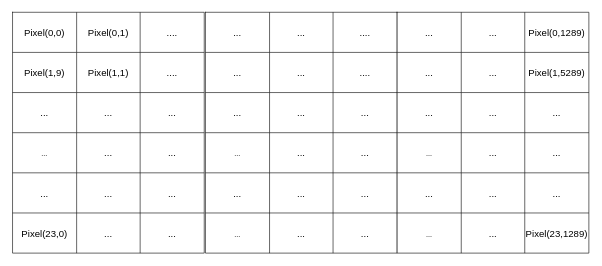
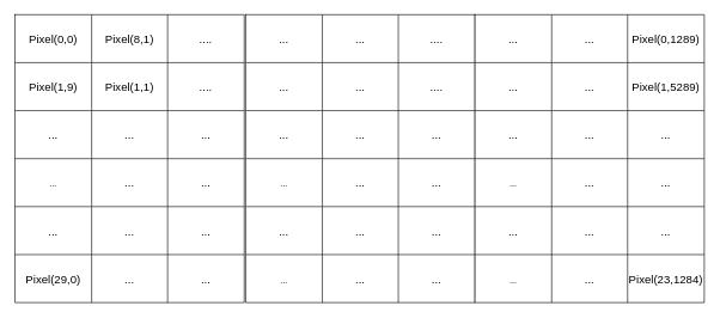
  <mxCell id="0" />
  <mxCell id="1" parent="0" />
  <mxCell id="2" value="" style="shape=table;startSize=0;container=1;collapsible=0;childLayout=tableLayout;fontSize=16;shadow=0;" vertex="1" parent="1"><mxGeometry x="342" y="20" width="320" height="402" as="geometry" /></mxCell>
  <mxCell id="3" value="" style="shape=tableRow;horizontal=0;startSize=0;swimlaneHead=0;swimlaneBody=0;strokeColor=inherit;top=0;left=0;bottom=0;right=0;collapsible=0;dropTarget=0;fillColor=none;points=[[0,0.5],[1,0.5]];portConstraint=eastwest;fontSize=16;" vertex="1" parent="2"><mxGeometry width="320" height="67" as="geometry" /></mxCell>
  <mxCell id="4" value="..." style="shape=partialRectangle;html=1;whiteSpace=wrap;connectable=0;strokeColor=inherit;overflow=hidden;fillColor=none;top=0;left=0;bottom=0;right=0;pointerEvents=1;fontSize=16;" vertex="1" parent="3"><mxGeometry width="107" height="67" as="geometry"><mxRectangle width="107" height="67" as="alternateBounds" /></mxGeometry></mxCell>
  <mxCell id="5" value="..." style="shape=partialRectangle;html=1;whiteSpace=wrap;connectable=0;strokeColor=inherit;overflow=hidden;fillColor=none;top=0;left=0;bottom=0;right=0;pointerEvents=1;fontSize=16;" vertex="1" parent="3"><mxGeometry x="107" width="106" height="67" as="geometry"><mxRectangle width="106" height="67" as="alternateBounds" /></mxGeometry></mxCell>
  <mxCell id="6" value="...." style="shape=partialRectangle;html=1;whiteSpace=wrap;connectable=0;strokeColor=inherit;overflow=hidden;fillColor=none;top=0;left=0;bottom=0;right=0;pointerEvents=1;fontSize=16;" vertex="1" parent="3"><mxGeometry x="213" width="107" height="67" as="geometry"><mxRectangle width="107" height="67" as="alternateBounds" /></mxGeometry></mxCell>
  <mxCell id="7" value="" style="shape=tableRow;horizontal=0;startSize=0;swimlaneHead=0;swimlaneBody=0;strokeColor=inherit;top=0;left=0;bottom=0;right=0;collapsible=0;dropTarget=0;fillColor=none;points=[[0,0.5],[1,0.5]];portConstraint=eastwest;fontSize=16;" vertex="1" parent="2"><mxGeometry y="67" width="320" height="67" as="geometry" /></mxCell>
  <mxCell id="8" value="..." style="shape=partialRectangle;html=1;whiteSpace=wrap;connectable=0;strokeColor=inherit;overflow=hidden;fillColor=none;top=0;left=0;bottom=0;right=0;pointerEvents=1;fontSize=16;" vertex="1" parent="7"><mxGeometry width="107" height="67" as="geometry"><mxRectangle width="107" height="67" as="alternateBounds" /></mxGeometry></mxCell>
  <mxCell id="9" value="..." style="shape=partialRectangle;html=1;whiteSpace=wrap;connectable=0;strokeColor=inherit;overflow=hidden;fillColor=none;top=0;left=0;bottom=0;right=0;pointerEvents=1;fontSize=16;" vertex="1" parent="7"><mxGeometry x="107" width="106" height="67" as="geometry"><mxRectangle width="106" height="67" as="alternateBounds" /></mxGeometry></mxCell>
  <mxCell id="10" value="...." style="shape=partialRectangle;html=1;whiteSpace=wrap;connectable=0;strokeColor=inherit;overflow=hidden;fillColor=none;top=0;left=0;bottom=0;right=0;pointerEvents=1;fontSize=16;" vertex="1" parent="7"><mxGeometry x="213" width="107" height="67" as="geometry"><mxRectangle width="107" height="67" as="alternateBounds" /></mxGeometry></mxCell>
  <mxCell id="11" value="" style="shape=tableRow;horizontal=0;startSize=0;swimlaneHead=0;swimlaneBody=0;strokeColor=inherit;top=0;left=0;bottom=0;right=0;collapsible=0;dropTarget=0;fillColor=none;points=[[0,0.5],[1,0.5]];portConstraint=eastwest;fontSize=16;" vertex="1" parent="2"><mxGeometry y="134" width="320" height="67" as="geometry" /></mxCell>
  <mxCell id="12" value="..." style="shape=partialRectangle;html=1;whiteSpace=wrap;connectable=0;strokeColor=inherit;overflow=hidden;fillColor=none;top=0;left=0;bottom=0;right=0;pointerEvents=1;fontSize=16;" vertex="1" parent="11"><mxGeometry width="107" height="67" as="geometry"><mxRectangle width="107" height="67" as="alternateBounds" /></mxGeometry></mxCell>
  <mxCell id="13" value="..." style="shape=partialRectangle;html=1;whiteSpace=wrap;connectable=0;strokeColor=inherit;overflow=hidden;fillColor=none;top=0;left=0;bottom=0;right=0;pointerEvents=1;fontSize=16;" vertex="1" parent="11"><mxGeometry x="107" width="106" height="67" as="geometry"><mxRectangle width="106" height="67" as="alternateBounds" /></mxGeometry></mxCell>
  <mxCell id="14" value="..." style="shape=partialRectangle;html=1;whiteSpace=wrap;connectable=0;strokeColor=inherit;overflow=hidden;fillColor=none;top=0;left=0;bottom=0;right=0;pointerEvents=1;fontSize=16;" vertex="1" parent="11"><mxGeometry x="213" width="107" height="67" as="geometry"><mxRectangle width="107" height="67" as="alternateBounds" /></mxGeometry></mxCell>
  <mxCell id="15" value="" style="shape=tableRow;horizontal=0;startSize=0;swimlaneHead=0;swimlaneBody=0;strokeColor=inherit;top=0;left=0;bottom=0;right=0;collapsible=0;dropTarget=0;fillColor=none;points=[[0,0.5],[1,0.5]];portConstraint=eastwest;fontSize=16;" vertex="1" parent="2"><mxGeometry y="201" width="320" height="67" as="geometry" /></mxCell>
  <mxCell id="16" value="&lt;font style=&quot;font-size: 12px;&quot;&gt;...&lt;/font&gt;" style="shape=partialRectangle;html=1;whiteSpace=wrap;connectable=0;strokeColor=inherit;overflow=hidden;fillColor=none;top=0;left=0;bottom=0;right=0;pointerEvents=1;fontSize=16;" vertex="1" parent="15"><mxGeometry width="107" height="67" as="geometry"><mxRectangle width="107" height="67" as="alternateBounds" /></mxGeometry></mxCell>
  <mxCell id="17" value="..." style="shape=partialRectangle;html=1;whiteSpace=wrap;connectable=0;strokeColor=inherit;overflow=hidden;fillColor=none;top=0;left=0;bottom=0;right=0;pointerEvents=1;fontSize=16;" vertex="1" parent="15"><mxGeometry x="107" width="106" height="67" as="geometry"><mxRectangle width="106" height="67" as="alternateBounds" /></mxGeometry></mxCell>
  <mxCell id="18" value="..." style="shape=partialRectangle;html=1;whiteSpace=wrap;connectable=0;strokeColor=inherit;overflow=hidden;fillColor=none;top=0;left=0;bottom=0;right=0;pointerEvents=1;fontSize=16;" vertex="1" parent="15"><mxGeometry x="213" width="107" height="67" as="geometry"><mxRectangle width="107" height="67" as="alternateBounds" /></mxGeometry></mxCell>
  <mxCell id="19" value="" style="shape=tableRow;horizontal=0;startSize=0;swimlaneHead=0;swimlaneBody=0;strokeColor=inherit;top=0;left=0;bottom=0;right=0;collapsible=0;dropTarget=0;fillColor=none;points=[[0,0.5],[1,0.5]];portConstraint=eastwest;fontSize=16;" vertex="1" parent="2"><mxGeometry y="268" width="320" height="67" as="geometry" /></mxCell>
  <mxCell id="20" value="..." style="shape=partialRectangle;html=1;whiteSpace=wrap;connectable=0;strokeColor=inherit;overflow=hidden;fillColor=none;top=0;left=0;bottom=0;right=0;pointerEvents=1;fontSize=16;" vertex="1" parent="19"><mxGeometry width="107" height="67" as="geometry"><mxRectangle width="107" height="67" as="alternateBounds" /></mxGeometry></mxCell>
  <mxCell id="21" value="..." style="shape=partialRectangle;html=1;whiteSpace=wrap;connectable=0;strokeColor=inherit;overflow=hidden;fillColor=none;top=0;left=0;bottom=0;right=0;pointerEvents=1;fontSize=16;" vertex="1" parent="19"><mxGeometry x="107" width="106" height="67" as="geometry"><mxRectangle width="106" height="67" as="alternateBounds" /></mxGeometry></mxCell>
  <mxCell id="22" value="..." style="shape=partialRectangle;html=1;whiteSpace=wrap;connectable=0;strokeColor=inherit;overflow=hidden;fillColor=none;top=0;left=0;bottom=0;right=0;pointerEvents=1;fontSize=16;" vertex="1" parent="19"><mxGeometry x="213" width="107" height="67" as="geometry"><mxRectangle width="107" height="67" as="alternateBounds" /></mxGeometry></mxCell>
  <mxCell id="23" value="" style="shape=tableRow;horizontal=0;startSize=0;swimlaneHead=0;swimlaneBody=0;strokeColor=inherit;top=0;left=0;bottom=0;right=0;collapsible=0;dropTarget=0;fillColor=none;points=[[0,0.5],[1,0.5]];portConstraint=eastwest;fontSize=16;" vertex="1" parent="2"><mxGeometry y="335" width="320" height="67" as="geometry" /></mxCell>
  <mxCell id="24" value="&lt;font style=&quot;font-size: 12px;&quot;&gt;...&lt;/font&gt;" style="shape=partialRectangle;html=1;whiteSpace=wrap;connectable=0;strokeColor=inherit;overflow=hidden;fillColor=none;top=0;left=0;bottom=0;right=0;pointerEvents=1;fontSize=16;" vertex="1" parent="23"><mxGeometry width="107" height="67" as="geometry"><mxRectangle width="107" height="67" as="alternateBounds" /></mxGeometry></mxCell>
  <mxCell id="25" value="..." style="shape=partialRectangle;html=1;whiteSpace=wrap;connectable=0;strokeColor=inherit;overflow=hidden;fillColor=none;top=0;left=0;bottom=0;right=0;pointerEvents=1;fontSize=16;" vertex="1" parent="23"><mxGeometry x="107" width="106" height="67" as="geometry"><mxRectangle width="106" height="67" as="alternateBounds" /></mxGeometry></mxCell>
  <mxCell id="26" value="..." style="shape=partialRectangle;html=1;whiteSpace=wrap;connectable=0;strokeColor=inherit;overflow=hidden;fillColor=none;top=0;left=0;bottom=0;right=0;pointerEvents=1;fontSize=16;" vertex="1" parent="23"><mxGeometry x="213" width="107" height="67" as="geometry"><mxRectangle width="107" height="67" as="alternateBounds" /></mxGeometry></mxCell>
  <mxCell id="27" value="" style="shape=table;startSize=0;container=1;collapsible=0;childLayout=tableLayout;fontSize=16;" vertex="1" parent="1"><mxGeometry x="20" y="20" width="320" height="402" as="geometry" /></mxCell>
  <mxCell id="28" value="" style="shape=tableRow;horizontal=0;startSize=0;swimlaneHead=0;swimlaneBody=0;strokeColor=inherit;top=0;left=0;bottom=0;right=0;collapsible=0;dropTarget=0;fillColor=none;points=[[0,0.5],[1,0.5]];portConstraint=eastwest;fontSize=16;" vertex="1" parent="27"><mxGeometry width="320" height="67" as="geometry" /></mxCell>
  <mxCell id="29" value="Pixel(0,0)" style="shape=partialRectangle;html=1;whiteSpace=wrap;connectable=0;strokeColor=inherit;overflow=hidden;fillColor=none;top=0;left=0;bottom=0;right=0;pointerEvents=1;fontSize=16;" vertex="1" parent="28"><mxGeometry width="107" height="67" as="geometry"><mxRectangle width="107" height="67" as="alternateBounds" /></mxGeometry></mxCell>
- <mxCell id="30" value="Pixel(0,1)" style="shape=partialRectangle;html=1;whiteSpace=wrap;connectable=0;strokeColor=inherit;overflow=hidden;fillColor=none;top=0;left=0;bottom=0;right=0;pointerEvents=1;fontSize=16;" vertex="1" parent="28"><mxGeometry x="107" width="106" height="67" as="geometry"><mxRectangle width="106" height="67" as="alternateBounds" /></mxGeometry></mxCell>
+ <mxCell id="30" value="Pixel(8,1)" style="shape=partialRectangle;html=1;whiteSpace=wrap;connectable=0;strokeColor=inherit;overflow=hidden;fillColor=none;top=0;left=0;bottom=0;right=0;pointerEvents=1;fontSize=16;" vertex="1" parent="28"><mxGeometry x="107" width="106" height="67" as="geometry"><mxRectangle width="106" height="67" as="alternateBounds" /></mxGeometry></mxCell>
  <mxCell id="31" value="...." style="shape=partialRectangle;html=1;whiteSpace=wrap;connectable=0;strokeColor=inherit;overflow=hidden;fillColor=none;top=0;left=0;bottom=0;right=0;pointerEvents=1;fontSize=16;" vertex="1" parent="28"><mxGeometry x="213" width="107" height="67" as="geometry"><mxRectangle width="107" height="67" as="alternateBounds" /></mxGeometry></mxCell>
  <mxCell id="32" value="" style="shape=tableRow;horizontal=0;startSize=0;swimlaneHead=0;swimlaneBody=0;strokeColor=inherit;top=0;left=0;bottom=0;right=0;collapsible=0;dropTarget=0;fillColor=none;points=[[0,0.5],[1,0.5]];portConstraint=eastwest;fontSize=16;" vertex="1" parent="27"><mxGeometry y="67" width="320" height="67" as="geometry" /></mxCell>
  <mxCell id="33" value="Pixel(1,9)" style="shape=partialRectangle;html=1;whiteSpace=wrap;connectable=0;strokeColor=inherit;overflow=hidden;fillColor=none;top=0;left=0;bottom=0;right=0;pointerEvents=1;fontSize=16;" vertex="1" parent="32"><mxGeometry width="107" height="67" as="geometry"><mxRectangle width="107" height="67" as="alternateBounds" /></mxGeometry></mxCell>
  <mxCell id="34" value="Pixel(1,1)" style="shape=partialRectangle;html=1;whiteSpace=wrap;connectable=0;strokeColor=inherit;overflow=hidden;fillColor=none;top=0;left=0;bottom=0;right=0;pointerEvents=1;fontSize=16;" vertex="1" parent="32"><mxGeometry x="107" width="106" height="67" as="geometry"><mxRectangle width="106" height="67" as="alternateBounds" /></mxGeometry></mxCell>
  <mxCell id="35" value="...." style="shape=partialRectangle;html=1;whiteSpace=wrap;connectable=0;strokeColor=inherit;overflow=hidden;fillColor=none;top=0;left=0;bottom=0;right=0;pointerEvents=1;fontSize=16;" vertex="1" parent="32"><mxGeometry x="213" width="107" height="67" as="geometry"><mxRectangle width="107" height="67" as="alternateBounds" /></mxGeometry></mxCell>
  <mxCell id="36" value="" style="shape=tableRow;horizontal=0;startSize=0;swimlaneHead=0;swimlaneBody=0;strokeColor=inherit;top=0;left=0;bottom=0;right=0;collapsible=0;dropTarget=0;fillColor=none;points=[[0,0.5],[1,0.5]];portConstraint=eastwest;fontSize=16;" vertex="1" parent="27"><mxGeometry y="134" width="320" height="67" as="geometry" /></mxCell>
  <mxCell id="37" value="..." style="shape=partialRectangle;html=1;whiteSpace=wrap;connectable=0;strokeColor=inherit;overflow=hidden;fillColor=none;top=0;left=0;bottom=0;right=0;pointerEvents=1;fontSize=16;" vertex="1" parent="36"><mxGeometry width="107" height="67" as="geometry"><mxRectangle width="107" height="67" as="alternateBounds" /></mxGeometry></mxCell>
  <mxCell id="38" value="..." style="shape=partialRectangle;html=1;whiteSpace=wrap;connectable=0;strokeColor=inherit;overflow=hidden;fillColor=none;top=0;left=0;bottom=0;right=0;pointerEvents=1;fontSize=16;" vertex="1" parent="36"><mxGeometry x="107" width="106" height="67" as="geometry"><mxRectangle width="106" height="67" as="alternateBounds" /></mxGeometry></mxCell>
  <mxCell id="39" value="..." style="shape=partialRectangle;html=1;whiteSpace=wrap;connectable=0;strokeColor=inherit;overflow=hidden;fillColor=none;top=0;left=0;bottom=0;right=0;pointerEvents=1;fontSize=16;" vertex="1" parent="36"><mxGeometry x="213" width="107" height="67" as="geometry"><mxRectangle width="107" height="67" as="alternateBounds" /></mxGeometry></mxCell>
  <mxCell id="40" value="" style="shape=tableRow;horizontal=0;startSize=0;swimlaneHead=0;swimlaneBody=0;strokeColor=inherit;top=0;left=0;bottom=0;right=0;collapsible=0;dropTarget=0;fillColor=none;points=[[0,0.5],[1,0.5]];portConstraint=eastwest;fontSize=16;" vertex="1" parent="27"><mxGeometry y="201" width="320" height="67" as="geometry" /></mxCell>
  <mxCell id="41" value="&lt;font style=&quot;font-size: 12px;&quot;&gt;...&lt;/font&gt;" style="shape=partialRectangle;html=1;whiteSpace=wrap;connectable=0;strokeColor=inherit;overflow=hidden;fillColor=none;top=0;left=0;bottom=0;right=0;pointerEvents=1;fontSize=16;" vertex="1" parent="40"><mxGeometry width="107" height="67" as="geometry"><mxRectangle width="107" height="67" as="alternateBounds" /></mxGeometry></mxCell>
  <mxCell id="42" value="..." style="shape=partialRectangle;html=1;whiteSpace=wrap;connectable=0;strokeColor=inherit;overflow=hidden;fillColor=none;top=0;left=0;bottom=0;right=0;pointerEvents=1;fontSize=16;" vertex="1" parent="40"><mxGeometry x="107" width="106" height="67" as="geometry"><mxRectangle width="106" height="67" as="alternateBounds" /></mxGeometry></mxCell>
  <mxCell id="43" value="..." style="shape=partialRectangle;html=1;whiteSpace=wrap;connectable=0;strokeColor=inherit;overflow=hidden;fillColor=none;top=0;left=0;bottom=0;right=0;pointerEvents=1;fontSize=16;" vertex="1" parent="40"><mxGeometry x="213" width="107" height="67" as="geometry"><mxRectangle width="107" height="67" as="alternateBounds" /></mxGeometry></mxCell>
  <mxCell id="44" value="" style="shape=tableRow;horizontal=0;startSize=0;swimlaneHead=0;swimlaneBody=0;strokeColor=inherit;top=0;left=0;bottom=0;right=0;collapsible=0;dropTarget=0;fillColor=none;points=[[0,0.5],[1,0.5]];portConstraint=eastwest;fontSize=16;" vertex="1" parent="27"><mxGeometry y="268" width="320" height="67" as="geometry" /></mxCell>
  <mxCell id="45" value="..." style="shape=partialRectangle;html=1;whiteSpace=wrap;connectable=0;strokeColor=inherit;overflow=hidden;fillColor=none;top=0;left=0;bottom=0;right=0;pointerEvents=1;fontSize=16;" vertex="1" parent="44"><mxGeometry width="107" height="67" as="geometry"><mxRectangle width="107" height="67" as="alternateBounds" /></mxGeometry></mxCell>
  <mxCell id="46" value="..." style="shape=partialRectangle;html=1;whiteSpace=wrap;connectable=0;strokeColor=inherit;overflow=hidden;fillColor=none;top=0;left=0;bottom=0;right=0;pointerEvents=1;fontSize=16;" vertex="1" parent="44"><mxGeometry x="107" width="106" height="67" as="geometry"><mxRectangle width="106" height="67" as="alternateBounds" /></mxGeometry></mxCell>
  <mxCell id="47" value="..." style="shape=partialRectangle;html=1;whiteSpace=wrap;connectable=0;strokeColor=inherit;overflow=hidden;fillColor=none;top=0;left=0;bottom=0;right=0;pointerEvents=1;fontSize=16;" vertex="1" parent="44"><mxGeometry x="213" width="107" height="67" as="geometry"><mxRectangle width="107" height="67" as="alternateBounds" /></mxGeometry></mxCell>
  <mxCell id="48" value="" style="shape=tableRow;horizontal=0;startSize=0;swimlaneHead=0;swimlaneBody=0;strokeColor=inherit;top=0;left=0;bottom=0;right=0;collapsible=0;dropTarget=0;fillColor=none;points=[[0,0.5],[1,0.5]];portConstraint=eastwest;fontSize=16;" vertex="1" parent="27"><mxGeometry y="335" width="320" height="67" as="geometry" /></mxCell>
- <mxCell id="49" value="Pixel(23,0)" style="shape=partialRectangle;html=1;whiteSpace=wrap;connectable=0;strokeColor=inherit;overflow=hidden;fillColor=none;top=0;left=0;bottom=0;right=0;pointerEvents=1;fontSize=16;" vertex="1" parent="48"><mxGeometry width="107" height="67" as="geometry"><mxRectangle width="107" height="67" as="alternateBounds" /></mxGeometry></mxCell>
+ <mxCell id="49" value="Pixel(29,0)" style="shape=partialRectangle;html=1;whiteSpace=wrap;connectable=0;strokeColor=inherit;overflow=hidden;fillColor=none;top=0;left=0;bottom=0;right=0;pointerEvents=1;fontSize=16;" vertex="1" parent="48"><mxGeometry width="107" height="67" as="geometry"><mxRectangle width="107" height="67" as="alternateBounds" /></mxGeometry></mxCell>
  <mxCell id="50" value="..." style="shape=partialRectangle;html=1;whiteSpace=wrap;connectable=0;strokeColor=inherit;overflow=hidden;fillColor=none;top=0;left=0;bottom=0;right=0;pointerEvents=1;fontSize=16;" vertex="1" parent="48"><mxGeometry x="107" width="106" height="67" as="geometry"><mxRectangle width="106" height="67" as="alternateBounds" /></mxGeometry></mxCell>
  <mxCell id="51" value="..." style="shape=partialRectangle;html=1;whiteSpace=wrap;connectable=0;strokeColor=inherit;overflow=hidden;fillColor=none;top=0;left=0;bottom=0;right=0;pointerEvents=1;fontSize=16;" vertex="1" parent="48"><mxGeometry x="213" width="107" height="67" as="geometry"><mxRectangle width="107" height="67" as="alternateBounds" /></mxGeometry></mxCell>
  <mxCell id="52" value="" style="shape=table;startSize=0;container=1;collapsible=0;childLayout=tableLayout;fontSize=16;" vertex="1" parent="1"><mxGeometry x="662" y="20" width="320" height="402" as="geometry" /></mxCell>
  <mxCell id="53" value="" style="shape=tableRow;horizontal=0;startSize=0;swimlaneHead=0;swimlaneBody=0;strokeColor=inherit;top=0;left=0;bottom=0;right=0;collapsible=0;dropTarget=0;fillColor=none;points=[[0,0.5],[1,0.5]];portConstraint=eastwest;fontSize=16;" vertex="1" parent="52"><mxGeometry width="320" height="67" as="geometry" /></mxCell>
  <mxCell id="54" value="..." style="shape=partialRectangle;html=1;whiteSpace=wrap;connectable=0;strokeColor=inherit;overflow=hidden;fillColor=none;top=0;left=0;bottom=0;right=0;pointerEvents=1;fontSize=16;" vertex="1" parent="53"><mxGeometry width="107" height="67" as="geometry"><mxRectangle width="107" height="67" as="alternateBounds" /></mxGeometry></mxCell>
  <mxCell id="55" value="..." style="shape=partialRectangle;html=1;whiteSpace=wrap;connectable=0;strokeColor=inherit;overflow=hidden;fillColor=none;top=0;left=0;bottom=0;right=0;pointerEvents=1;fontSize=16;" vertex="1" parent="53"><mxGeometry x="107" width="106" height="67" as="geometry"><mxRectangle width="106" height="67" as="alternateBounds" /></mxGeometry></mxCell>
  <mxCell id="56" value="Pixel(0,1289)" style="shape=partialRectangle;html=1;whiteSpace=wrap;connectable=0;strokeColor=inherit;overflow=hidden;fillColor=none;top=0;left=0;bottom=0;right=0;pointerEvents=1;fontSize=16;" vertex="1" parent="53"><mxGeometry x="213" width="107" height="67" as="geometry"><mxRectangle width="107" height="67" as="alternateBounds" /></mxGeometry></mxCell>
  <mxCell id="57" value="" style="shape=tableRow;horizontal=0;startSize=0;swimlaneHead=0;swimlaneBody=0;strokeColor=inherit;top=0;left=0;bottom=0;right=0;collapsible=0;dropTarget=0;fillColor=none;points=[[0,0.5],[1,0.5]];portConstraint=eastwest;fontSize=16;" vertex="1" parent="52"><mxGeometry y="67" width="320" height="67" as="geometry" /></mxCell>
  <mxCell id="58" value="..." style="shape=partialRectangle;html=1;whiteSpace=wrap;connectable=0;strokeColor=inherit;overflow=hidden;fillColor=none;top=0;left=0;bottom=0;right=0;pointerEvents=1;fontSize=16;" vertex="1" parent="57"><mxGeometry width="107" height="67" as="geometry"><mxRectangle width="107" height="67" as="alternateBounds" /></mxGeometry></mxCell>
  <mxCell id="59" value="..." style="shape=partialRectangle;html=1;whiteSpace=wrap;connectable=0;strokeColor=inherit;overflow=hidden;fillColor=none;top=0;left=0;bottom=0;right=0;pointerEvents=1;fontSize=16;" vertex="1" parent="57"><mxGeometry x="107" width="106" height="67" as="geometry"><mxRectangle width="106" height="67" as="alternateBounds" /></mxGeometry></mxCell>
  <mxCell id="60" value="Pixel(1,5289)" style="shape=partialRectangle;html=1;whiteSpace=wrap;connectable=0;strokeColor=inherit;overflow=hidden;fillColor=none;top=0;left=0;bottom=0;right=0;pointerEvents=1;fontSize=16;" vertex="1" parent="57"><mxGeometry x="213" width="107" height="67" as="geometry"><mxRectangle width="107" height="67" as="alternateBounds" /></mxGeometry></mxCell>
  <mxCell id="61" value="" style="shape=tableRow;horizontal=0;startSize=0;swimlaneHead=0;swimlaneBody=0;strokeColor=inherit;top=0;left=0;bottom=0;right=0;collapsible=0;dropTarget=0;fillColor=none;points=[[0,0.5],[1,0.5]];portConstraint=eastwest;fontSize=16;" vertex="1" parent="52"><mxGeometry y="134" width="320" height="67" as="geometry" /></mxCell>
  <mxCell id="62" value="..." style="shape=partialRectangle;html=1;whiteSpace=wrap;connectable=0;strokeColor=inherit;overflow=hidden;fillColor=none;top=0;left=0;bottom=0;right=0;pointerEvents=1;fontSize=16;" vertex="1" parent="61"><mxGeometry width="107" height="67" as="geometry"><mxRectangle width="107" height="67" as="alternateBounds" /></mxGeometry></mxCell>
  <mxCell id="63" value="..." style="shape=partialRectangle;html=1;whiteSpace=wrap;connectable=0;strokeColor=inherit;overflow=hidden;fillColor=none;top=0;left=0;bottom=0;right=0;pointerEvents=1;fontSize=16;" vertex="1" parent="61"><mxGeometry x="107" width="106" height="67" as="geometry"><mxRectangle width="106" height="67" as="alternateBounds" /></mxGeometry></mxCell>
  <mxCell id="64" value="..." style="shape=partialRectangle;html=1;whiteSpace=wrap;connectable=0;strokeColor=inherit;overflow=hidden;fillColor=none;top=0;left=0;bottom=0;right=0;pointerEvents=1;fontSize=16;" vertex="1" parent="61"><mxGeometry x="213" width="107" height="67" as="geometry"><mxRectangle width="107" height="67" as="alternateBounds" /></mxGeometry></mxCell>
  <mxCell id="65" value="" style="shape=tableRow;horizontal=0;startSize=0;swimlaneHead=0;swimlaneBody=0;strokeColor=inherit;top=0;left=0;bottom=0;right=0;collapsible=0;dropTarget=0;fillColor=none;points=[[0,0.5],[1,0.5]];portConstraint=eastwest;fontSize=16;" vertex="1" parent="52"><mxGeometry y="201" width="320" height="67" as="geometry" /></mxCell>
  <mxCell id="66" value="&lt;font style=&quot;font-size: 12px;&quot;&gt;...&lt;/font&gt;" style="shape=partialRectangle;html=1;whiteSpace=wrap;connectable=0;strokeColor=inherit;overflow=hidden;fillColor=none;top=0;left=0;bottom=0;right=0;pointerEvents=1;fontSize=16;" vertex="1" parent="65"><mxGeometry width="107" height="67" as="geometry"><mxRectangle width="107" height="67" as="alternateBounds" /></mxGeometry></mxCell>
  <mxCell id="67" value="..." style="shape=partialRectangle;html=1;whiteSpace=wrap;connectable=0;strokeColor=inherit;overflow=hidden;fillColor=none;top=0;left=0;bottom=0;right=0;pointerEvents=1;fontSize=16;" vertex="1" parent="65"><mxGeometry x="107" width="106" height="67" as="geometry"><mxRectangle width="106" height="67" as="alternateBounds" /></mxGeometry></mxCell>
  <mxCell id="68" value="..." style="shape=partialRectangle;html=1;whiteSpace=wrap;connectable=0;strokeColor=inherit;overflow=hidden;fillColor=none;top=0;left=0;bottom=0;right=0;pointerEvents=1;fontSize=16;" vertex="1" parent="65"><mxGeometry x="213" width="107" height="67" as="geometry"><mxRectangle width="107" height="67" as="alternateBounds" /></mxGeometry></mxCell>
  <mxCell id="69" value="" style="shape=tableRow;horizontal=0;startSize=0;swimlaneHead=0;swimlaneBody=0;strokeColor=inherit;top=0;left=0;bottom=0;right=0;collapsible=0;dropTarget=0;fillColor=none;points=[[0,0.5],[1,0.5]];portConstraint=eastwest;fontSize=16;" vertex="1" parent="52"><mxGeometry y="268" width="320" height="67" as="geometry" /></mxCell>
  <mxCell id="70" value="..." style="shape=partialRectangle;html=1;whiteSpace=wrap;connectable=0;strokeColor=inherit;overflow=hidden;fillColor=none;top=0;left=0;bottom=0;right=0;pointerEvents=1;fontSize=16;" vertex="1" parent="69"><mxGeometry width="107" height="67" as="geometry"><mxRectangle width="107" height="67" as="alternateBounds" /></mxGeometry></mxCell>
  <mxCell id="71" value="..." style="shape=partialRectangle;html=1;whiteSpace=wrap;connectable=0;strokeColor=inherit;overflow=hidden;fillColor=none;top=0;left=0;bottom=0;right=0;pointerEvents=1;fontSize=16;" vertex="1" parent="69"><mxGeometry x="107" width="106" height="67" as="geometry"><mxRectangle width="106" height="67" as="alternateBounds" /></mxGeometry></mxCell>
  <mxCell id="72" value="..." style="shape=partialRectangle;html=1;whiteSpace=wrap;connectable=0;strokeColor=inherit;overflow=hidden;fillColor=none;top=0;left=0;bottom=0;right=0;pointerEvents=1;fontSize=16;" vertex="1" parent="69"><mxGeometry x="213" width="107" height="67" as="geometry"><mxRectangle width="107" height="67" as="alternateBounds" /></mxGeometry></mxCell>
  <mxCell id="73" value="" style="shape=tableRow;horizontal=0;startSize=0;swimlaneHead=0;swimlaneBody=0;strokeColor=inherit;top=0;left=0;bottom=0;right=0;collapsible=0;dropTarget=0;fillColor=none;points=[[0,0.5],[1,0.5]];portConstraint=eastwest;fontSize=16;" vertex="1" parent="52"><mxGeometry y="335" width="320" height="67" as="geometry" /></mxCell>
  <mxCell id="74" value="&lt;font style=&quot;font-size: 12px;&quot;&gt;...&lt;/font&gt;" style="shape=partialRectangle;html=1;whiteSpace=wrap;connectable=0;strokeColor=inherit;overflow=hidden;fillColor=none;top=0;left=0;bottom=0;right=0;pointerEvents=1;fontSize=16;" vertex="1" parent="73"><mxGeometry width="107" height="67" as="geometry"><mxRectangle width="107" height="67" as="alternateBounds" /></mxGeometry></mxCell>
  <mxCell id="75" value="..." style="shape=partialRectangle;html=1;whiteSpace=wrap;connectable=0;strokeColor=inherit;overflow=hidden;fillColor=none;top=0;left=0;bottom=0;right=0;pointerEvents=1;fontSize=16;" vertex="1" parent="73"><mxGeometry x="107" width="106" height="67" as="geometry"><mxRectangle width="106" height="67" as="alternateBounds" /></mxGeometry></mxCell>
- <mxCell id="76" value="Pixel(23,1289)" style="shape=partialRectangle;html=1;whiteSpace=wrap;connectable=0;strokeColor=inherit;overflow=hidden;fillColor=none;top=0;left=0;bottom=0;right=0;pointerEvents=1;fontSize=16;" vertex="1" parent="73"><mxGeometry x="213" width="107" height="67" as="geometry"><mxRectangle width="107" height="67" as="alternateBounds" /></mxGeometry></mxCell>
+ <mxCell id="76" value="Pixel(23,1284)" style="shape=partialRectangle;html=1;whiteSpace=wrap;connectable=0;strokeColor=inherit;overflow=hidden;fillColor=none;top=0;left=0;bottom=0;right=0;pointerEvents=1;fontSize=16;" vertex="1" parent="73"><mxGeometry x="213" width="107" height="67" as="geometry"><mxRectangle width="107" height="67" as="alternateBounds" /></mxGeometry></mxCell>
